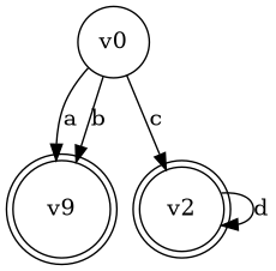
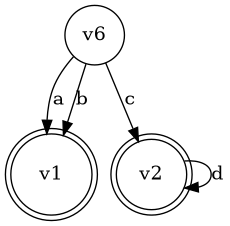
  digraph {
    rankdir=TB
    node [isAccepting=true isError=false isInitial=false shape=doublecircle]
-   n1 [isAccepting=false isInitial=true label=v0 shape=circle]
-   n2 [label=v9]
+   n1 [isAccepting=false isInitial=true label=v6 shape=circle]
+   n2 [label=v1]
    n3 [label=v2]
    n1 -> n2 [label=a letter=a]
    n1 -> n2 [label=b letter=b]
    n1 -> n3 [label=c letter=c]
    n3 -> n3 [label=d letter=d]
  }
